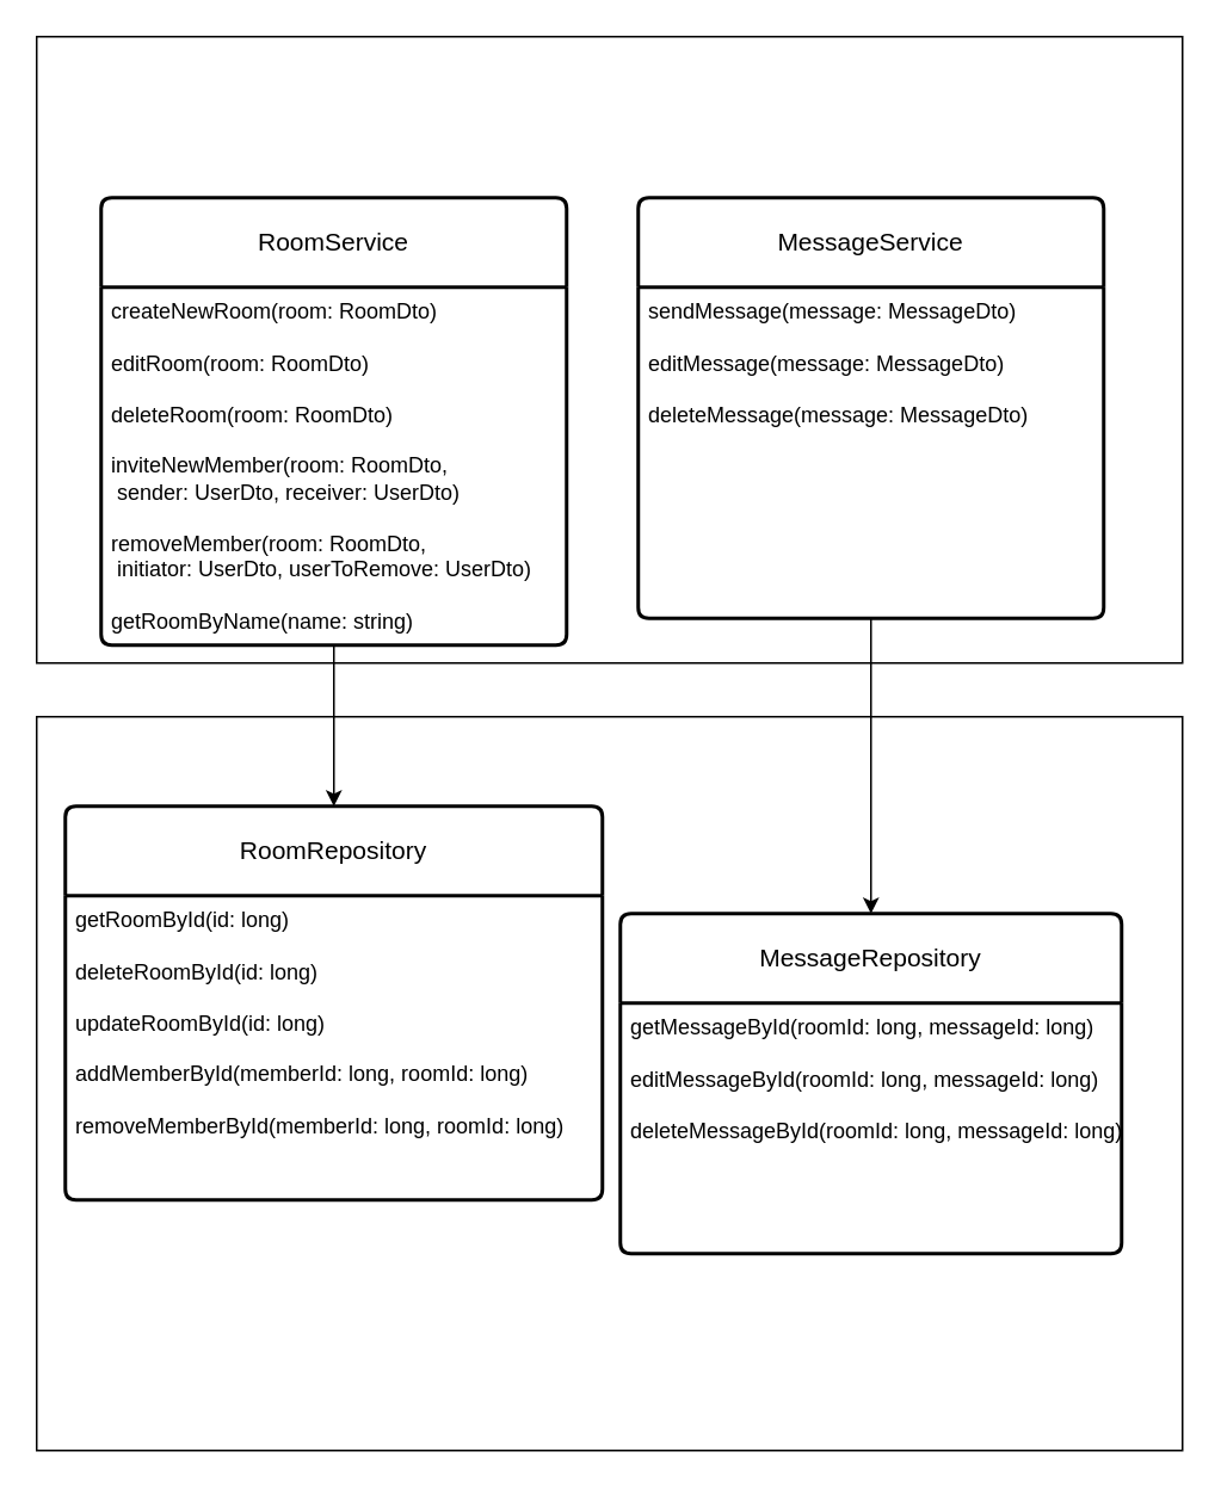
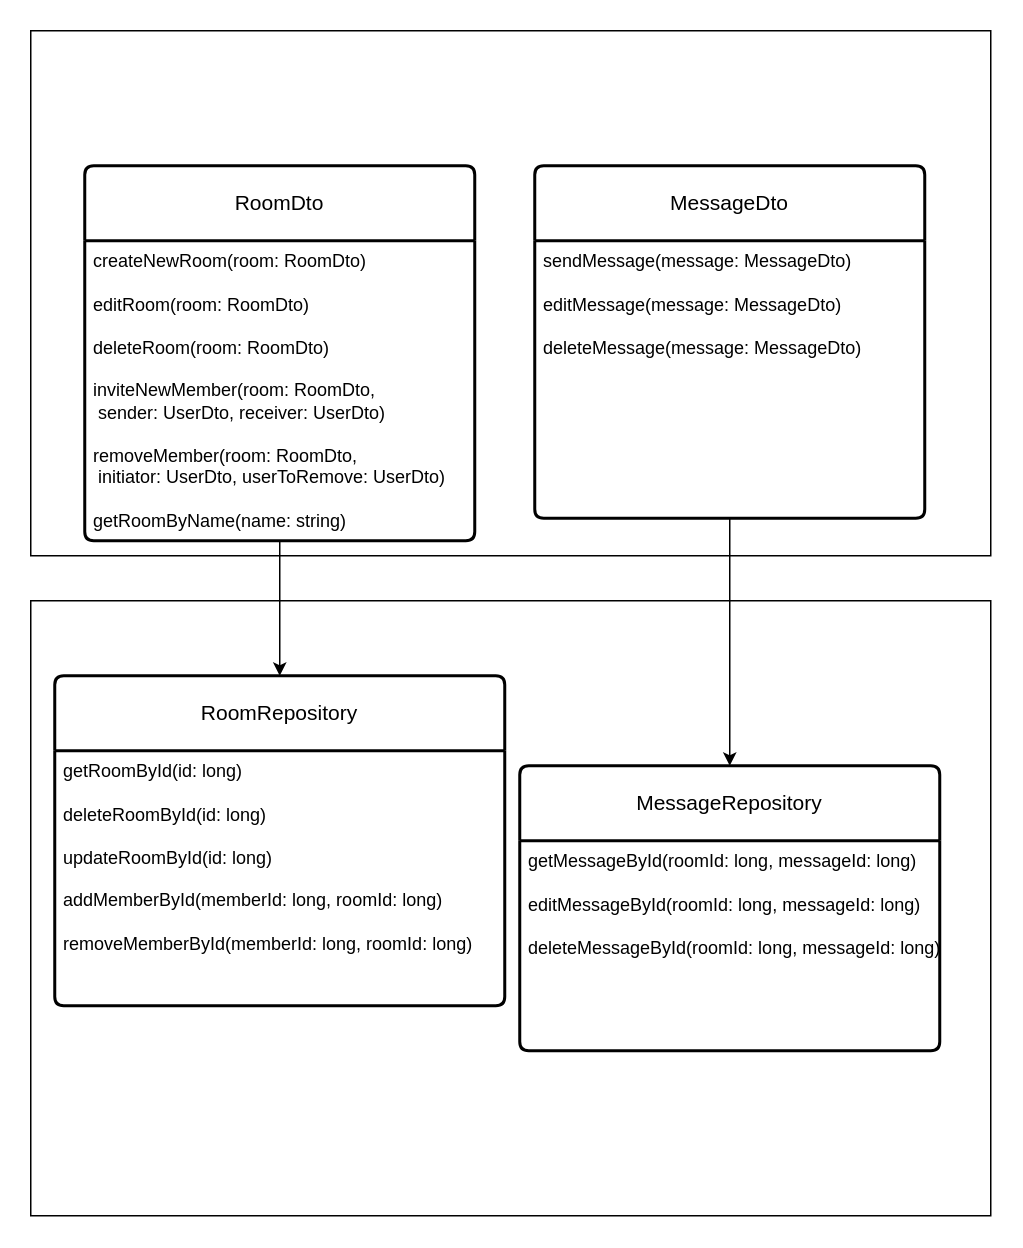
  <mxCell id="0" />
  <mxCell id="1" parent="0" />
  <mxCell id="2" value="" style="rounded=0;whiteSpace=wrap;html=1;" parent="1" vertex="1"><mxGeometry x="20" y="20" width="640" height="350" as="geometry" /></mxCell>
  <mxCell id="3" value="" style="rounded=0;whiteSpace=wrap;html=1;" parent="1" vertex="1"><mxGeometry x="20" y="400" width="640" height="410" as="geometry" /></mxCell>
- <mxCell id="4" value="RoomService" style="swimlane;childLayout=stackLayout;horizontal=1;startSize=50;horizontalStack=0;rounded=1;fontSize=14;fontStyle=0;strokeWidth=2;resizeParent=0;resizeLast=1;shadow=0;dashed=0;align=center;arcSize=4;whiteSpace=wrap;html=1;" parent="1" vertex="1"><mxGeometry x="56" y="110" width="260" height="250" as="geometry" /></mxCell>
+ <mxCell id="4" value="RoomDto" style="swimlane;childLayout=stackLayout;horizontal=1;startSize=50;horizontalStack=0;rounded=1;fontSize=14;fontStyle=0;strokeWidth=2;resizeParent=0;resizeLast=1;shadow=0;dashed=0;align=center;arcSize=4;whiteSpace=wrap;html=1;" parent="1" vertex="1"><mxGeometry x="56" y="110" width="260" height="250" as="geometry" /></mxCell>
  <mxCell id="5" value="createNewRoom(room: RoomDto)&lt;div&gt;&lt;br&gt;&lt;/div&gt;&lt;div&gt;editRoom(room: RoomDto)&lt;/div&gt;&lt;div&gt;&lt;br&gt;&lt;/div&gt;&lt;div&gt;deleteRoom(room: RoomDto)&lt;br&gt;&lt;div&gt;&lt;br&gt;&lt;/div&gt;&lt;div&gt;inviteNewMember(room: RoomDto,&lt;/div&gt;&lt;div&gt;&amp;nbsp;sender: UserDto, receiver: UserDto)&lt;/div&gt;&lt;div&gt;&lt;br&gt;&lt;/div&gt;&lt;div&gt;removeMember(room: RoomDto,&lt;/div&gt;&lt;div&gt;&amp;nbsp;initiator: UserDto, userToRemove: UserDto)&lt;/div&gt;&lt;div&gt;&lt;br&gt;&lt;/div&gt;&lt;div&gt;getRoomByName(name: string)&lt;/div&gt;&lt;div&gt;&lt;br&gt;&lt;/div&gt;&lt;div&gt;&lt;br&gt;&lt;/div&gt;&lt;/div&gt;" style="align=left;strokeColor=none;fillColor=none;spacingLeft=4;fontSize=12;verticalAlign=top;resizable=0;rotatable=0;part=1;html=1;" parent="4" vertex="1"><mxGeometry y="50" width="260" height="200" as="geometry" /></mxCell>
  <mxCell id="6" value="RoomRepository" style="swimlane;childLayout=stackLayout;horizontal=1;startSize=50;horizontalStack=0;rounded=1;fontSize=14;fontStyle=0;strokeWidth=2;resizeParent=0;resizeLast=1;shadow=0;dashed=0;align=center;arcSize=4;whiteSpace=wrap;html=1;" parent="1" vertex="1"><mxGeometry x="36" y="450" width="300" height="220" as="geometry" /></mxCell>
  <mxCell id="7" value="&lt;div&gt;getRoomById(id: long)&lt;/div&gt;&lt;div&gt;&lt;br&gt;&lt;/div&gt;&lt;div&gt;deleteRoomById(id: long)&lt;/div&gt;&lt;div&gt;&lt;br&gt;&lt;/div&gt;&lt;div&gt;updateRoomById(id: long)&lt;/div&gt;&lt;div&gt;&lt;br&gt;&lt;/div&gt;&lt;div&gt;addMemberById(memberId: long, roomId: long)&lt;/div&gt;&lt;div&gt;&lt;br&gt;&lt;/div&gt;&lt;div&gt;removeMemberById(memberId: long, roomId: long)&lt;br&gt;&lt;/div&gt;" style="align=left;strokeColor=none;fillColor=none;spacingLeft=4;fontSize=12;verticalAlign=top;resizable=0;rotatable=0;part=1;html=1;" parent="6" vertex="1"><mxGeometry y="50" width="300" height="170" as="geometry" /></mxCell>
  <mxCell id="8" style="edgeStyle=orthogonalEdgeStyle;rounded=0;orthogonalLoop=1;jettySize=auto;html=1;exitX=0.5;exitY=1;exitDx=0;exitDy=0;" parent="1" source="5" target="6" edge="1"><mxGeometry relative="1" as="geometry" /></mxCell>
- <mxCell id="9" value="MessageService" style="swimlane;childLayout=stackLayout;horizontal=1;startSize=50;horizontalStack=0;rounded=1;fontSize=14;fontStyle=0;strokeWidth=2;resizeParent=0;resizeLast=1;shadow=0;dashed=0;align=center;arcSize=4;whiteSpace=wrap;html=1;" vertex="1" parent="1"><mxGeometry x="356" y="110" width="260" height="235" as="geometry" /></mxCell>
+ <mxCell id="9" value="MessageDto" style="swimlane;childLayout=stackLayout;horizontal=1;startSize=50;horizontalStack=0;rounded=1;fontSize=14;fontStyle=0;strokeWidth=2;resizeParent=0;resizeLast=1;shadow=0;dashed=0;align=center;arcSize=4;whiteSpace=wrap;html=1;" vertex="1" parent="1"><mxGeometry x="356" y="110" width="260" height="235" as="geometry" /></mxCell>
  <mxCell id="10" value="&lt;div&gt;sendMessage(message: MessageDto)&lt;/div&gt;&lt;div&gt;&lt;br&gt;&lt;/div&gt;&lt;div&gt;editMessage(message: MessageDto)&lt;/div&gt;&lt;div&gt;&lt;br&gt;&lt;/div&gt;&lt;div&gt;deleteMessage(message: MessageDto)&lt;/div&gt;" style="align=left;strokeColor=none;fillColor=none;spacingLeft=4;fontSize=12;verticalAlign=top;resizable=0;rotatable=0;part=1;html=1;" vertex="1" parent="9"><mxGeometry y="50" width="260" height="185" as="geometry" /></mxCell>
  <mxCell id="11" value="MessageRepository" style="swimlane;childLayout=stackLayout;horizontal=1;startSize=50;horizontalStack=0;rounded=1;fontSize=14;fontStyle=0;strokeWidth=2;resizeParent=0;resizeLast=1;shadow=0;dashed=0;align=center;arcSize=4;whiteSpace=wrap;html=1;" vertex="1" parent="1"><mxGeometry x="346" y="510" width="280" height="190" as="geometry" /></mxCell>
  <mxCell id="12" value="&lt;div&gt;getMessageById(roomId: long, messageId: long)&lt;/div&gt;&lt;div&gt;&lt;br&gt;&lt;/div&gt;&lt;div&gt;editMessageById(roomId: long, messageId: long)&lt;/div&gt;&lt;div&gt;&lt;br&gt;&lt;/div&gt;&lt;div&gt;deleteMessageById(roomId: long, messageId: long)&lt;/div&gt;" style="align=left;strokeColor=none;fillColor=none;spacingLeft=4;fontSize=12;verticalAlign=top;resizable=0;rotatable=0;part=1;html=1;" vertex="1" parent="11"><mxGeometry y="50" width="280" height="140" as="geometry" /></mxCell>
  <mxCell id="13" style="edgeStyle=orthogonalEdgeStyle;rounded=0;orthogonalLoop=1;jettySize=auto;html=1;" edge="1" parent="1" source="10" target="11"><mxGeometry relative="1" as="geometry" /></mxCell>
